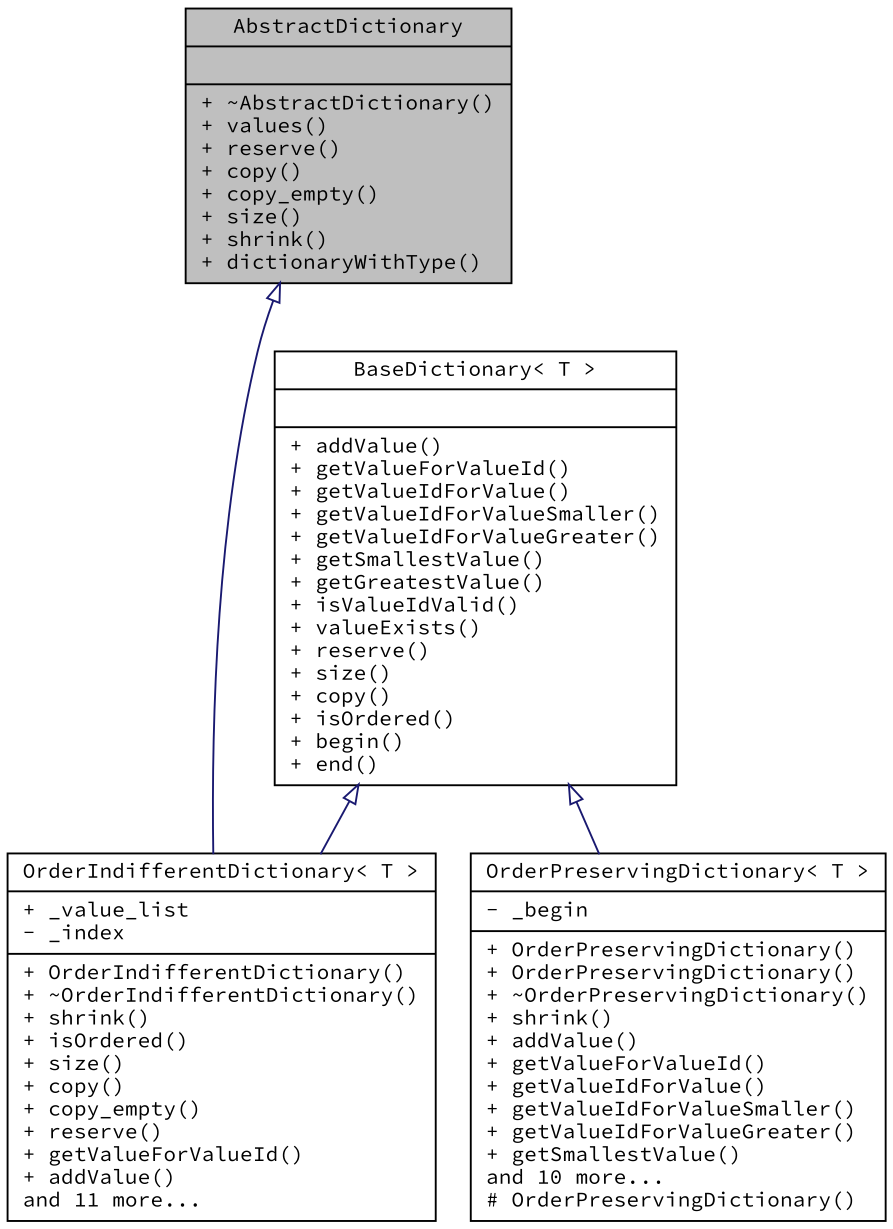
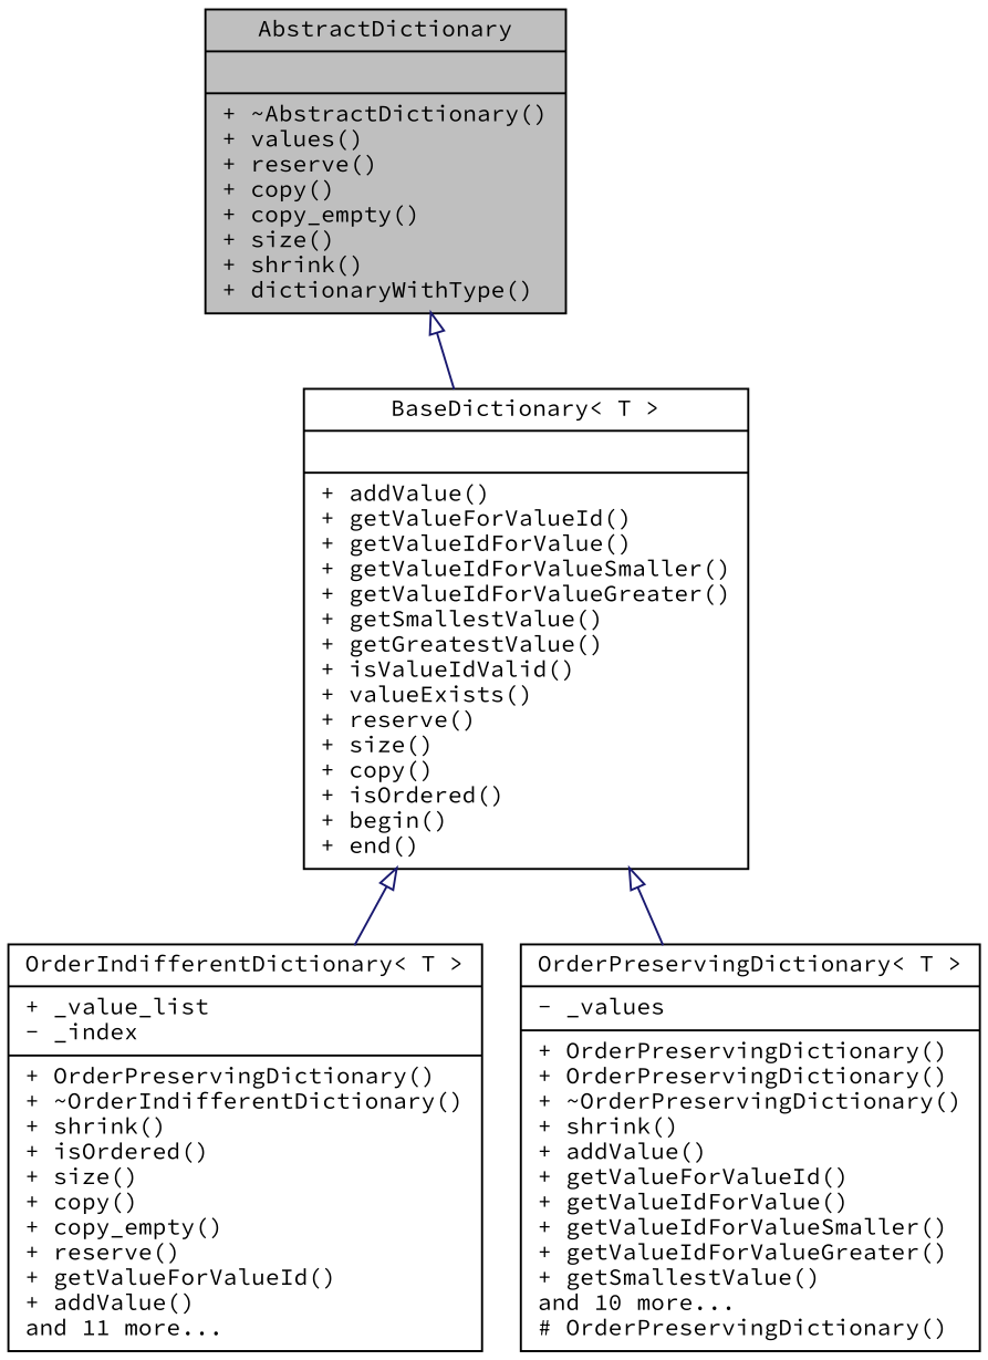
  digraph {
    fontname="Source Code Pro"
    node [color=black fillcolor=white fontname="Source Code Pro" fontsize=11 shape=record style=filled]
    edge [arrowtail=onormal color=midnightblue dir=back fontname="Source Code Pro" fontsize=11 labelfontname=Helvetica labelfontsize=11 style=solid]
    n1 [fillcolor=grey75 fontcolor=black height=0.2 label="{AbstractDictionary\n||+ ~AbstractDictionary()\l+ values()\l+ reserve()\l+ copy()\l+ copy_empty()\l+ size()\l+ shrink()\l+ dictionaryWithType()\l}" width=0.4]
    n2 [height=0.2 label="{BaseDictionary\< T \>\n||+ addValue()\l+ getValueForValueId()\l+ getValueIdForValue()\l+ getValueIdForValueSmaller()\l+ getValueIdForValueGreater()\l+ getSmallestValue()\l+ getGreatestValue()\l+ isValueIdValid()\l+ valueExists()\l+ reserve()\l+ size()\l+ copy()\l+ isOrdered()\l+ begin()\l+ end()\l}" width=0.4]
-   n3 [height=0.2 label="{OrderIndifferentDictionary\< T \>\n|+ _value_list\l- _index\l|+ OrderIndifferentDictionary()\l+ ~OrderIndifferentDictionary()\l+ shrink()\l+ isOrdered()\l+ size()\l+ copy()\l+ copy_empty()\l+ reserve()\l+ getValueForValueId()\l+ addValue()\land 11 more...\l}" width=0.4]
-   n4 [height=0.2 label="{OrderPreservingDictionary\< T \>\n|- _begin\l|+ OrderPreservingDictionary()\l+ OrderPreservingDictionary()\l+ ~OrderPreservingDictionary()\l+ shrink()\l+ addValue()\l+ getValueForValueId()\l+ getValueIdForValue()\l+ getValueIdForValueSmaller()\l+ getValueIdForValueGreater()\l+ getSmallestValue()\land 10 more...\l# OrderPreservingDictionary()\l}" width=0.4]
-   n1 -> n3
+   n3 [height=0.2 label="{OrderIndifferentDictionary\< T \>\n|+ _value_list\l- _index\l|+ OrderPreservingDictionary()\l+ ~OrderIndifferentDictionary()\l+ shrink()\l+ isOrdered()\l+ size()\l+ copy()\l+ copy_empty()\l+ reserve()\l+ getValueForValueId()\l+ addValue()\land 11 more...\l}" width=0.4]
+   n4 [height=0.2 label="{OrderPreservingDictionary\< T \>\n|- _values\l|+ OrderPreservingDictionary()\l+ OrderPreservingDictionary()\l+ ~OrderPreservingDictionary()\l+ shrink()\l+ addValue()\l+ getValueForValueId()\l+ getValueIdForValue()\l+ getValueIdForValueSmaller()\l+ getValueIdForValueGreater()\l+ getSmallestValue()\land 10 more...\l# OrderPreservingDictionary()\l}" width=0.4]
+   n1 -> n2
    n2 -> n3
    n2 -> n4
  }
